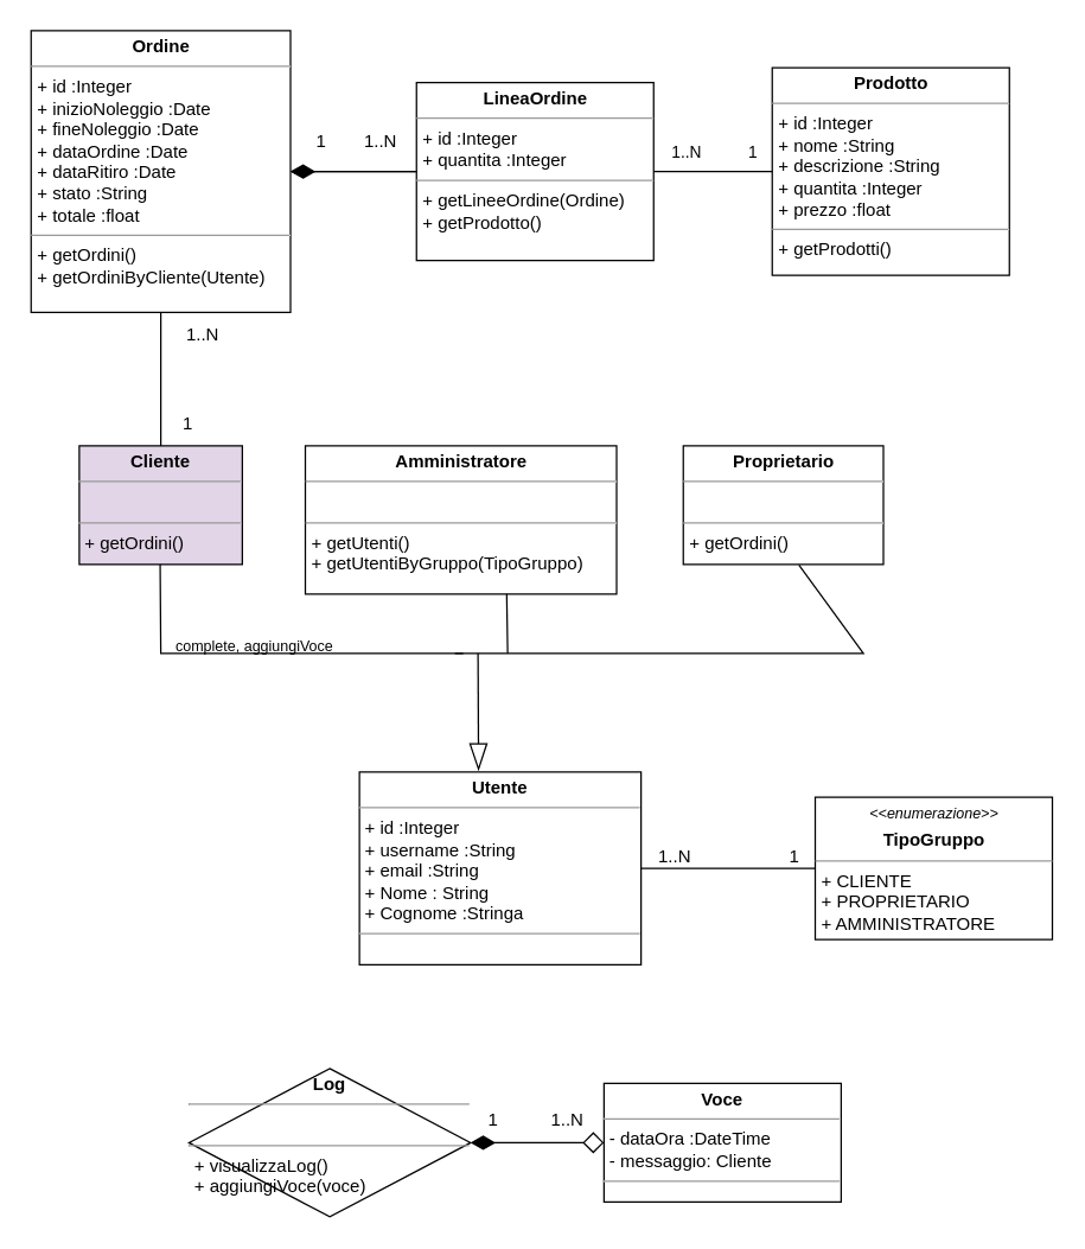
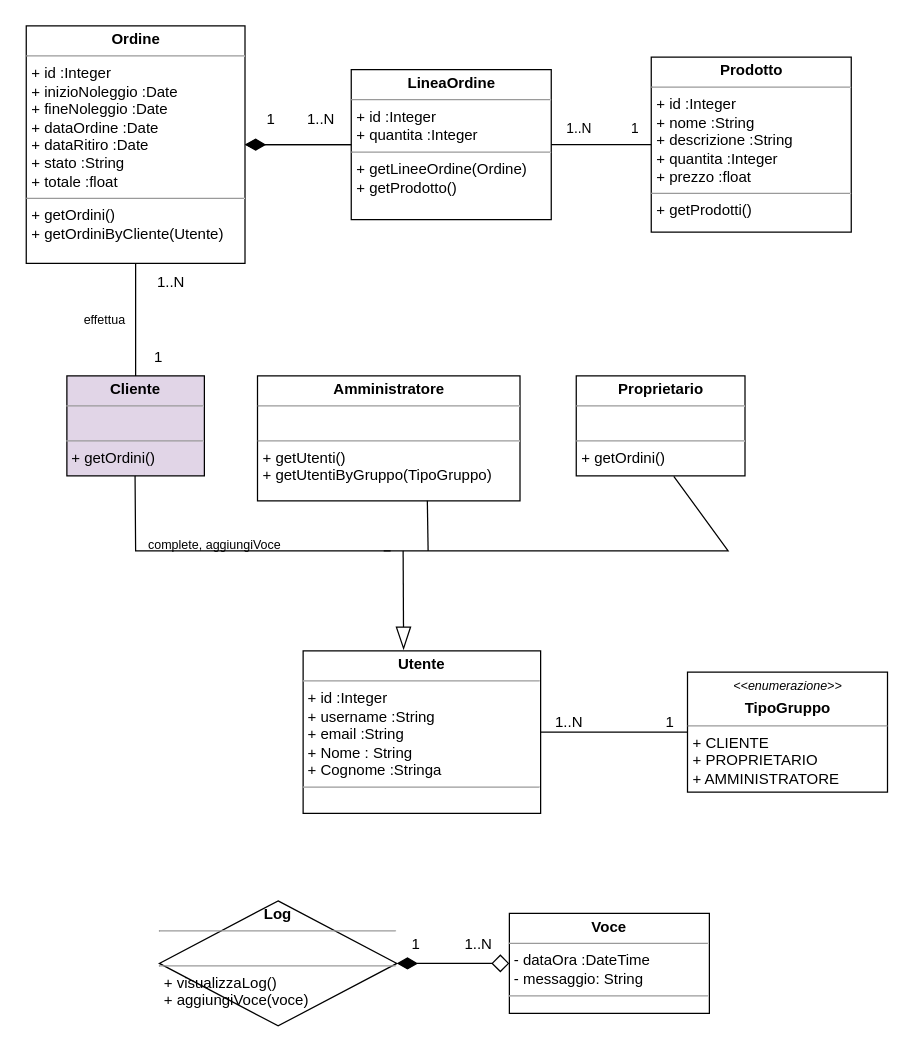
  <mxCell id="0" />
  <mxCell id="1" parent="0" />
  <mxCell id="2" value="&lt;p style=&quot;margin:0px;margin-top:4px;text-align:center;&quot;&gt;&lt;b&gt;Prodotto&lt;/b&gt;&lt;/p&gt;&lt;hr size=&quot;1&quot;&gt;&lt;p style=&quot;margin:0px;margin-left:4px;&quot;&gt;+ id :Integer&lt;/p&gt;&lt;p style=&quot;margin:0px;margin-left:4px;&quot;&gt;+ nome :String&lt;/p&gt;&lt;p style=&quot;margin:0px;margin-left:4px;&quot;&gt;+ descrizione :String&lt;/p&gt;&lt;p style=&quot;margin:0px;margin-left:4px;&quot;&gt;+ quantita :Integer&lt;/p&gt;&lt;p style=&quot;margin:0px;margin-left:4px;&quot;&gt;+ prezzo :float&lt;/p&gt;&lt;hr size=&quot;1&quot;&gt;&lt;p style=&quot;margin:0px;margin-left:4px;&quot;&gt;+ getProdotti()&lt;/p&gt;" style="verticalAlign=top;align=left;overflow=fill;fontSize=12;fontFamily=Helvetica;html=1;whiteSpace=wrap;" parent="1" vertex="1"><mxGeometry x="520.5" y="45" width="160" height="140" as="geometry" /></mxCell>
  <mxCell id="3" value="&lt;p style=&quot;margin:0px;margin-top:4px;text-align:center;&quot;&gt;&lt;b&gt;Ordine&lt;/b&gt;&lt;/p&gt;&lt;hr size=&quot;1&quot;&gt;&lt;p style=&quot;margin:0px;margin-left:4px;&quot;&gt;+ id :Integer&lt;/p&gt;&lt;p style=&quot;margin:0px;margin-left:4px;&quot;&gt;+ inizioNoleggio :Date&lt;/p&gt;&lt;p style=&quot;margin:0px;margin-left:4px;&quot;&gt;+ fineNoleggio :Date&lt;/p&gt;&lt;p style=&quot;margin:0px;margin-left:4px;&quot;&gt;+ dataOrdine :Date&lt;/p&gt;&lt;p style=&quot;margin:0px;margin-left:4px;&quot;&gt;+ dataRitiro :Date&lt;/p&gt;&lt;p style=&quot;margin:0px;margin-left:4px;&quot;&gt;+ stato :String&lt;/p&gt;&lt;p style=&quot;margin:0px;margin-left:4px;&quot;&gt;+ totale :float&lt;/p&gt;&lt;hr size=&quot;1&quot;&gt;&lt;p style=&quot;margin:0px;margin-left:4px;&quot;&gt;+ getOrdini()&lt;/p&gt;&lt;p style=&quot;margin:0px;margin-left:4px;&quot;&gt;+ getOrdiniByCliente(Utente)&lt;/p&gt;" style="verticalAlign=top;align=left;overflow=fill;fontSize=12;fontFamily=Helvetica;html=1;whiteSpace=wrap;" parent="1" vertex="1"><mxGeometry x="20.5" y="20" width="175" height="190" as="geometry" /></mxCell>
  <mxCell id="4" value="" style="edgeStyle=orthogonalEdgeStyle;rounded=0;orthogonalLoop=1;jettySize=auto;html=1;" parent="1" source="5" target="3" edge="1"><mxGeometry relative="1" as="geometry" /></mxCell>
  <mxCell id="5" value="&lt;p style=&quot;margin:0px;margin-top:4px;text-align:center;&quot;&gt;&lt;b&gt;LineaOrdine&lt;/b&gt;&lt;/p&gt;&lt;hr size=&quot;1&quot;&gt;&lt;p style=&quot;margin:0px;margin-left:4px;&quot;&gt;+ id :Integer&lt;/p&gt;&lt;p style=&quot;margin:0px;margin-left:4px;&quot;&gt;+ quantita :Integer&lt;/p&gt;&lt;hr size=&quot;1&quot;&gt;&lt;p style=&quot;margin:0px;margin-left:4px;&quot;&gt;+ getLineeOrdine(Ordine)&lt;/p&gt;&lt;p style=&quot;margin:0px;margin-left:4px;&quot;&gt;+ getProdotto()&lt;/p&gt;" style="verticalAlign=top;align=left;overflow=fill;fontSize=12;fontFamily=Helvetica;html=1;whiteSpace=wrap;" parent="1" vertex="1"><mxGeometry x="280.5" y="55" width="160" height="120" as="geometry" /></mxCell>
  <mxCell id="6" value="&lt;p style=&quot;margin:0px;margin-top:4px;text-align:center;&quot;&gt;&lt;b&gt;Utente&lt;/b&gt;&lt;/p&gt;&lt;hr size=&quot;1&quot;&gt;&lt;p style=&quot;margin:0px;margin-left:4px;&quot;&gt;+ id :Integer&lt;/p&gt;&lt;p style=&quot;margin:0px;margin-left:4px;&quot;&gt;+ username :String&lt;/p&gt;&lt;p style=&quot;margin:0px;margin-left:4px;&quot;&gt;+ email :String&lt;/p&gt;&lt;p style=&quot;margin:0px;margin-left:4px;&quot;&gt;+ Nome : String&lt;/p&gt;&lt;p style=&quot;margin:0px;margin-left:4px;&quot;&gt;+ Cognome :Stringa&lt;/p&gt;&lt;hr size=&quot;1&quot;&gt;&lt;p style=&quot;margin:0px;margin-left:4px;&quot;&gt;&lt;br&gt;&lt;/p&gt;" style="verticalAlign=top;align=left;overflow=fill;fontSize=12;fontFamily=Helvetica;html=1;whiteSpace=wrap;" parent="1" vertex="1"><mxGeometry x="242" y="520" width="190" height="130" as="geometry" /></mxCell>
  <mxCell id="7" value="&lt;p style=&quot;margin:0px;margin-top:4px;text-align:center;&quot;&gt;&lt;i&gt;&lt;font style=&quot;font-size: 10px;&quot;&gt;&amp;lt;&amp;lt;enumerazione&amp;gt;&amp;gt;&lt;/font&gt;&lt;/i&gt;&lt;/p&gt;&lt;p style=&quot;margin:0px;margin-top:4px;text-align:center;&quot;&gt;&lt;b&gt;TipoGruppo&lt;/b&gt;&lt;/p&gt;&lt;hr size=&quot;1&quot;&gt;&lt;p style=&quot;margin:0px;margin-left:4px;&quot;&gt;+ CLIENTE&lt;/p&gt;&lt;p style=&quot;margin:0px;margin-left:4px;&quot;&gt;+ PROPRIETARIO&lt;/p&gt;&lt;p style=&quot;margin:0px;margin-left:4px;&quot;&gt;+ AMMINISTRATORE&lt;/p&gt;&lt;hr size=&quot;1&quot;&gt;&lt;p style=&quot;margin:0px;margin-left:4px;&quot;&gt;&lt;br&gt;&lt;/p&gt;" style="verticalAlign=top;align=left;overflow=fill;fontSize=12;fontFamily=Helvetica;html=1;whiteSpace=wrap;" parent="1" vertex="1"><mxGeometry x="549.5" y="537" width="160" height="96" as="geometry" /></mxCell>
  <mxCell id="8" value="" style="endArrow=none;html=1;rounded=0;entryX=0;entryY=0.5;entryDx=0;entryDy=0;exitX=1;exitY=0.5;exitDx=0;exitDy=0;" parent="1" source="6" target="7" edge="1"><mxGeometry relative="1" as="geometry"><mxPoint x="854.5" y="480" as="sourcePoint" /><mxPoint x="1004.5" y="472" as="targetPoint" /></mxGeometry></mxCell>
  <mxCell id="9" value="1..N" style="resizable=0;html=1;whiteSpace=wrap;align=left;verticalAlign=bottom;" parent="8" connectable="0" vertex="1"><mxGeometry x="-1" relative="1" as="geometry"><mxPoint x="10" as="offset" /></mxGeometry></mxCell>
  <mxCell id="10" value="1" style="resizable=0;html=1;whiteSpace=wrap;align=right;verticalAlign=bottom;" parent="8" connectable="0" vertex="1"><mxGeometry x="1" relative="1" as="geometry"><mxPoint x="-10" as="offset" /></mxGeometry></mxCell>
  <mxCell id="11" value="" style="endArrow=none;html=1;endSize=12;startArrow=diamondThin;startSize=14;startFill=1;edgeStyle=orthogonalEdgeStyle;align=left;verticalAlign=bottom;rounded=0;endFill=0;exitX=1;exitY=0.5;exitDx=0;exitDy=0;" parent="1" source="3" edge="1"><mxGeometry x="-0.649" y="15" relative="1" as="geometry"><mxPoint x="220.5" y="115" as="sourcePoint" /><mxPoint x="280.5" y="115" as="targetPoint" /><mxPoint as="offset" /></mxGeometry></mxCell>
  <mxCell id="12" value="&lt;p style=&quot;margin:0px;margin-top:4px;text-align:center;&quot;&gt;&lt;b&gt;Cliente&lt;/b&gt;&lt;/p&gt;&lt;hr size=&quot;1&quot;&gt;&lt;p style=&quot;margin:0px;margin-left:4px;&quot;&gt;&lt;br&gt;&lt;/p&gt;&lt;hr size=&quot;1&quot;&gt;&lt;p style=&quot;margin:0px;margin-left:4px;&quot;&gt;+ getOrdini()&lt;/p&gt;" style="verticalAlign=top;align=left;overflow=fill;fontSize=12;fontFamily=Helvetica;html=1;whiteSpace=wrap;fillColor=#e1d5e7;" parent="1" vertex="1"><mxGeometry x="53" y="300" width="110" height="80" as="geometry" /></mxCell>
  <mxCell id="13" value="" style="endArrow=blockThin;endSize=16;endFill=0;html=1;rounded=0;entryX=0.423;entryY=-0.007;entryDx=0;entryDy=0;entryPerimeter=0;" parent="1" target="6" edge="1"><mxGeometry width="160" relative="1" as="geometry"><mxPoint x="322" y="440" as="sourcePoint" /><mxPoint x="435.5" y="640" as="targetPoint" /></mxGeometry></mxCell>
  <mxCell id="14" value="&lt;p style=&quot;margin:0px;margin-top:4px;text-align:center;&quot;&gt;&lt;b&gt;Amministratore&lt;/b&gt;&lt;/p&gt;&lt;hr size=&quot;1&quot;&gt;&lt;p style=&quot;margin:0px;margin-left:4px;&quot;&gt;&lt;br&gt;&lt;/p&gt;&lt;hr size=&quot;1&quot;&gt;&lt;p style=&quot;border-color: var(--border-color); margin: 0px 0px 0px 4px;&quot;&gt;+ getUtenti()&lt;/p&gt;&lt;p style=&quot;border-color: var(--border-color); margin: 0px 0px 0px 4px;&quot;&gt;+ getUtentiByGruppo(TipoGruppo)&lt;/p&gt;" style="verticalAlign=top;align=left;overflow=fill;fontSize=12;fontFamily=Helvetica;html=1;whiteSpace=wrap;" parent="1" vertex="1"><mxGeometry x="205.5" y="300" width="210" height="100" as="geometry" /></mxCell>
  <mxCell id="15" value="" style="endArrow=none;html=1;edgeStyle=orthogonalEdgeStyle;rounded=0;exitX=1;exitY=0.5;exitDx=0;exitDy=0;entryX=0;entryY=0.5;entryDx=0;entryDy=0;" parent="1" source="5" target="2" edge="1"><mxGeometry relative="1" as="geometry"><mxPoint x="220.5" y="340" as="sourcePoint" /><mxPoint x="380.5" y="340" as="targetPoint" /></mxGeometry></mxCell>
  <mxCell id="16" value="1..N" style="edgeLabel;resizable=0;html=1;align=left;verticalAlign=bottom;" parent="15" connectable="0" vertex="1"><mxGeometry x="-1" relative="1" as="geometry"><mxPoint x="10" y="-5" as="offset" /></mxGeometry></mxCell>
  <mxCell id="17" value="1" style="edgeLabel;resizable=0;html=1;align=right;verticalAlign=bottom;" parent="15" connectable="0" vertex="1"><mxGeometry x="1" relative="1" as="geometry"><mxPoint x="-10" y="-5" as="offset" /></mxGeometry></mxCell>
  <mxCell id="18" value="1..N" style="text;html=1;align=center;verticalAlign=middle;resizable=0;points=[];autosize=1;strokeColor=none;fillColor=none;" parent="1" vertex="1"><mxGeometry x="230.5" y="80" width="50" height="30" as="geometry" /></mxCell>
  <mxCell id="19" value="1" style="text;html=1;align=center;verticalAlign=middle;resizable=0;points=[];autosize=1;strokeColor=none;fillColor=none;" parent="1" vertex="1"><mxGeometry x="200.5" y="80" width="30" height="30" as="geometry" /></mxCell>
  <mxCell id="20" value="" style="endArrow=none;html=1;rounded=0;exitX=0.5;exitY=1;exitDx=0;exitDy=0;entryX=0.5;entryY=0;entryDx=0;entryDy=0;" parent="1" source="3" target="12" edge="1"><mxGeometry relative="1" as="geometry"><mxPoint x="110.5" y="220" as="sourcePoint" /><mxPoint x="110.5" y="280" as="targetPoint" /></mxGeometry></mxCell>
  <mxCell id="21" value="1..N" style="text;html=1;align=center;verticalAlign=middle;resizable=0;points=[];autosize=1;strokeColor=none;fillColor=none;" parent="1" vertex="1"><mxGeometry x="110.5" y="210" width="50" height="30" as="geometry" /></mxCell>
  <mxCell id="22" value="1" style="text;html=1;align=center;verticalAlign=middle;resizable=0;points=[];autosize=1;strokeColor=none;fillColor=none;" parent="1" vertex="1"><mxGeometry x="110.5" y="270" width="30" height="30" as="geometry" /></mxCell>
  <mxCell id="23" value="&lt;p style=&quot;margin:0px;margin-top:4px;text-align:center;&quot;&gt;&lt;b&gt;Proprietario&lt;/b&gt;&lt;/p&gt;&lt;hr size=&quot;1&quot;&gt;&lt;p style=&quot;margin:0px;margin-left:4px;&quot;&gt;&lt;br&gt;&lt;/p&gt;&lt;hr size=&quot;1&quot;&gt;&lt;p style=&quot;border-color: var(--border-color); margin: 0px 0px 0px 4px;&quot;&gt;+ getOrdini()&lt;/p&gt;" style="verticalAlign=top;align=left;overflow=fill;fontSize=12;fontFamily=Helvetica;html=1;whiteSpace=wrap;" parent="1" vertex="1"><mxGeometry x="460.5" y="300" width="135" height="80" as="geometry" /></mxCell>
  <mxCell id="24" value="&lt;p style=&quot;margin:0px;margin-top:4px;text-align:center;&quot;&gt;&lt;b&gt;Log&lt;/b&gt;&lt;/p&gt;&lt;hr size=&quot;1&quot;&gt;&lt;p style=&quot;margin:0px;margin-left:4px;&quot;&gt;&lt;br&gt;&lt;/p&gt;&lt;hr size=&quot;1&quot;&gt;&lt;p style=&quot;margin:0px;margin-left:4px;&quot;&gt;+ visualizzaLog()&lt;/p&gt;&lt;p style=&quot;margin:0px;margin-left:4px;&quot;&gt;+ aggiungiVoce(voce)&lt;/p&gt;" style="rhombus;verticalAlign=top;align=left;overflow=fill;fontSize=12;fontFamily=Helvetica;html=1;whiteSpace=wrap;" parent="1" vertex="1"><mxGeometry x="127" y="720" width="190" height="100" as="geometry" /></mxCell>
- <mxCell id="25" value="&lt;p style=&quot;margin:0px;margin-top:4px;text-align:center;&quot;&gt;&lt;b&gt;Voce&lt;/b&gt;&lt;/p&gt;&lt;hr size=&quot;1&quot;&gt;&lt;p style=&quot;border-color: var(--border-color); margin: 0px 0px 0px 4px;&quot;&gt;- dataOra :DateTime&lt;/p&gt;&lt;p style=&quot;border-color: var(--border-color); margin: 0px 0px 0px 4px;&quot;&gt;- messaggio: Cliente&lt;/p&gt;&lt;hr size=&quot;1&quot;&gt;&lt;p style=&quot;margin:0px;margin-left:4px;&quot;&gt;&lt;br&gt;&lt;/p&gt;" style="verticalAlign=top;align=left;overflow=fill;fontSize=12;fontFamily=Helvetica;html=1;whiteSpace=wrap;" parent="1" vertex="1"><mxGeometry x="407" y="730" width="160" height="80" as="geometry" /></mxCell>
+ <mxCell id="25" value="&lt;p style=&quot;margin:0px;margin-top:4px;text-align:center;&quot;&gt;&lt;b&gt;Voce&lt;/b&gt;&lt;/p&gt;&lt;hr size=&quot;1&quot;&gt;&lt;p style=&quot;border-color: var(--border-color); margin: 0px 0px 0px 4px;&quot;&gt;- dataOra :DateTime&lt;/p&gt;&lt;p style=&quot;border-color: var(--border-color); margin: 0px 0px 0px 4px;&quot;&gt;- messaggio: String&lt;/p&gt;&lt;hr size=&quot;1&quot;&gt;&lt;p style=&quot;margin:0px;margin-left:4px;&quot;&gt;&lt;br&gt;&lt;/p&gt;" style="verticalAlign=top;align=left;overflow=fill;fontSize=12;fontFamily=Helvetica;html=1;whiteSpace=wrap;" parent="1" vertex="1"><mxGeometry x="407" y="730" width="160" height="80" as="geometry" /></mxCell>
  <mxCell id="26" value="" style="endArrow=diamond;html=1;endSize=12;startArrow=diamondThin;startSize=14;startFill=1;edgeStyle=orthogonalEdgeStyle;align=left;verticalAlign=bottom;rounded=0;endFill=0;exitX=1;exitY=0.5;exitDx=0;exitDy=0;entryX=0;entryY=0.5;entryDx=0;entryDy=0;" parent="1" source="24" target="25" edge="1"><mxGeometry x="-0.649" y="15" relative="1" as="geometry"><mxPoint x="337" y="720" as="sourcePoint" /><mxPoint x="422" y="730" as="targetPoint" /><mxPoint as="offset" /></mxGeometry></mxCell>
  <mxCell id="27" value="1..N" style="text;html=1;align=center;verticalAlign=middle;resizable=0;points=[];autosize=1;strokeColor=none;fillColor=none;" parent="1" vertex="1"><mxGeometry x="357" y="740" width="50" height="30" as="geometry" /></mxCell>
  <mxCell id="28" value="1" style="text;html=1;align=center;verticalAlign=middle;resizable=0;points=[];autosize=1;strokeColor=none;fillColor=none;" parent="1" vertex="1"><mxGeometry x="317" y="740" width="30" height="30" as="geometry" /></mxCell>
  <mxCell id="29" value="" style="endArrow=none;endSize=16;endFill=0;html=1;rounded=0;exitX=0.5;exitY=1;exitDx=0;exitDy=0;" edge="1" parent="1"><mxGeometry width="160" relative="1" as="geometry"><mxPoint x="107.55" y="380" as="sourcePoint" /><mxPoint x="312" y="440" as="targetPoint" /><Array as="points"><mxPoint x="108" y="440" /></Array></mxGeometry></mxCell>
  <mxCell id="30" value="" style="endArrow=none;endSize=16;endFill=0;html=1;rounded=0;exitX=0.578;exitY=1.004;exitDx=0;exitDy=0;exitPerimeter=0;" edge="1" parent="1" source="23"><mxGeometry width="160" relative="1" as="geometry"><mxPoint x="102" y="380" as="sourcePoint" /><mxPoint x="306.45" y="440" as="targetPoint" /><Array as="points"><mxPoint x="582" y="440" /></Array></mxGeometry></mxCell>
  <mxCell id="31" value="" style="endArrow=none;endSize=16;endFill=0;html=1;rounded=0;exitX=0.647;exitY=0.999;exitDx=0;exitDy=0;exitPerimeter=0;" edge="1" parent="1" source="14"><mxGeometry width="160" relative="1" as="geometry"><mxPoint x="342" y="400" as="sourcePoint" /><mxPoint x="342" y="440" as="targetPoint" /></mxGeometry></mxCell>
  <mxCell id="32" value="complete, aggiungiVoce" style="text;html=1;align=center;verticalAlign=middle;resizable=0;points=[];autosize=1;strokeColor=none;fillColor=none;fontSize=10;" vertex="1" parent="1"><mxGeometry x="120.5" y="420" width="100" height="30" as="geometry" /></mxCell>
+ <mxCell id="33" value="effettua" style="text;html=1;align=center;verticalAlign=middle;resizable=0;points=[];autosize=1;strokeColor=none;fillColor=none;fontSize=10;shadow=0;" vertex="1" parent="1"><mxGeometry x="53" y="240" width="60" height="30" as="geometry" /></mxCell>
